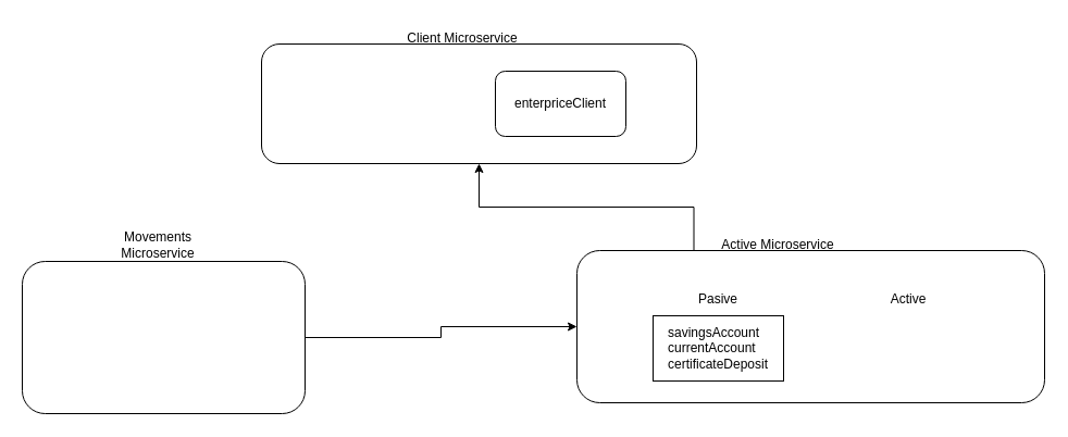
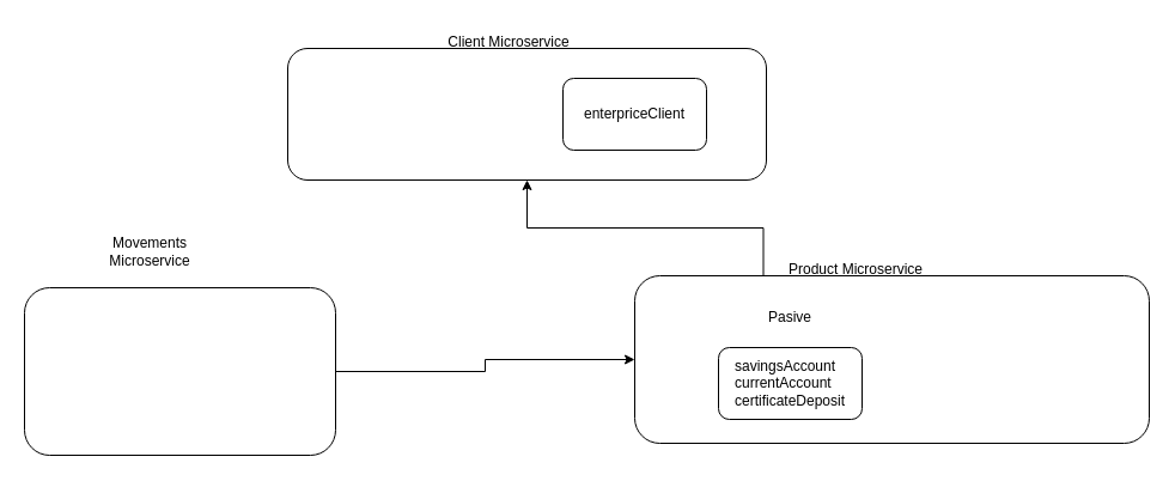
  <mxCell id="0" />
  <mxCell id="1" parent="0" />
  <mxCell id="2" value="" style="rounded=1;whiteSpace=wrap;html=1;" vertex="1" parent="1"><mxGeometry x="240" y="40" width="400" height="110" as="geometry" /></mxCell>
  <mxCell id="3" value="Client Microservice" style="text;strokeColor=none;align=center;fillColor=none;html=1;verticalAlign=middle;whiteSpace=wrap;rounded=0;" vertex="1" parent="1"><mxGeometry x="365" y="20" width="120" height="30" as="geometry" /></mxCell>
  <mxCell id="4" style="edgeStyle=orthogonalEdgeStyle;rounded=0;orthogonalLoop=1;jettySize=auto;html=1;exitX=0.25;exitY=0;exitDx=0;exitDy=0;entryX=0.5;entryY=1;entryDx=0;entryDy=0;" edge="1" parent="1" source="5" target="2"><mxGeometry relative="1" as="geometry" /></mxCell>
  <mxCell id="5" value="" style="rounded=1;whiteSpace=wrap;html=1;" vertex="1" parent="1"><mxGeometry x="530" y="230" width="430" height="140" as="geometry" /></mxCell>
- <mxCell id="6" value="Active Microservice" style="text;strokeColor=none;align=center;fillColor=none;html=1;verticalAlign=middle;whiteSpace=wrap;rounded=0;" vertex="1" parent="1"><mxGeometry x="655" y="210" width="120" height="30" as="geometry" /></mxCell>
+ <mxCell id="6" value="Product Microservice" style="text;strokeColor=none;align=center;fillColor=none;html=1;verticalAlign=middle;whiteSpace=wrap;rounded=0;" vertex="1" parent="1"><mxGeometry x="655" y="210" width="120" height="30" as="geometry" /></mxCell>
  <mxCell id="7" style="edgeStyle=orthogonalEdgeStyle;rounded=0;orthogonalLoop=1;jettySize=auto;html=1;entryX=0;entryY=0.5;entryDx=0;entryDy=0;" edge="1" parent="1" source="8" target="5"><mxGeometry relative="1" as="geometry" /></mxCell>
  <mxCell id="8" value="" style="rounded=1;whiteSpace=wrap;html=1;" vertex="1" parent="1"><mxGeometry x="20" y="240" width="260" height="140" as="geometry" /></mxCell>
- <mxCell id="9" value="Movements Microservice" style="text;strokeColor=none;align=center;fillColor=none;html=1;verticalAlign=middle;whiteSpace=wrap;rounded=0;" vertex="1" parent="1"><mxGeometry x="85" y="210" width="120" height="30" as="geometry" /></mxCell>
- <mxCell id="10" value="enterpriceClient" style="rounded=1;whiteSpace=wrap;html=1;" vertex="1" parent="1"><mxGeometry x="455" y="65" width="120" height="60" as="geometry" /></mxCell>
- <mxCell id="11" value="&lt;div style=&quot;text-align: left;&quot;&gt;&lt;span style=&quot;background-color: initial;&quot;&gt;savingsAccount&lt;/span&gt;&lt;/div&gt;&lt;div style=&quot;text-align: left;&quot;&gt;&lt;span style=&quot;background-color: initial;&quot;&gt;currentAccount&lt;/span&gt;&lt;/div&gt;&lt;div style=&quot;text-align: left;&quot;&gt;certificateDeposit&lt;/div&gt;" style="whiteSpace=wrap;html=1;rounded=0;" vertex="1" parent="1"><mxGeometry x="600" y="290" width="120" height="60" as="geometry" /></mxCell>
- <mxCell id="12" value="Pasive" style="text;strokeColor=none;align=center;fillColor=none;html=1;verticalAlign=middle;whiteSpace=wrap;rounded=0;" vertex="1" parent="1"><mxGeometry x="630" y="260" width="60" height="30" as="geometry" /></mxCell>
- <mxCell id="13" value="Active" style="text;strokeColor=none;align=center;fillColor=none;html=1;verticalAlign=middle;whiteSpace=wrap;rounded=0;" vertex="1" parent="1"><mxGeometry x="805" y="260" width="60" height="30" as="geometry" /></mxCell>
+ <mxCell id="9" value="Movements Microservice" style="text;strokeColor=none;align=center;fillColor=none;html=1;verticalAlign=middle;whiteSpace=wrap;rounded=0;" vertex="1" parent="1"><mxGeometry x="65" y="195" width="120" height="30" as="geometry" /></mxCell>
+ <mxCell id="10" value="enterpriceClient" style="rounded=1;whiteSpace=wrap;html=1;" vertex="1" parent="1"><mxGeometry x="470" y="65" width="120" height="60" as="geometry" /></mxCell>
+ <mxCell id="11" value="&lt;div style=&quot;text-align: left;&quot;&gt;&lt;span style=&quot;background-color: initial;&quot;&gt;savingsAccount&lt;/span&gt;&lt;/div&gt;&lt;div style=&quot;text-align: left;&quot;&gt;&lt;span style=&quot;background-color: initial;&quot;&gt;currentAccount&lt;/span&gt;&lt;/div&gt;&lt;div style=&quot;text-align: left;&quot;&gt;certificateDeposit&lt;/div&gt;" style="rounded=1;whiteSpace=wrap;html=1;" vertex="1" parent="1"><mxGeometry x="600" y="290" width="120" height="60" as="geometry" /></mxCell>
+ <mxCell id="12" value="Pasive" style="text;strokeColor=none;align=center;fillColor=none;html=1;verticalAlign=middle;whiteSpace=wrap;rounded=0;" vertex="1" parent="1"><mxGeometry x="630" y="250" width="60" height="30" as="geometry" /></mxCell>
